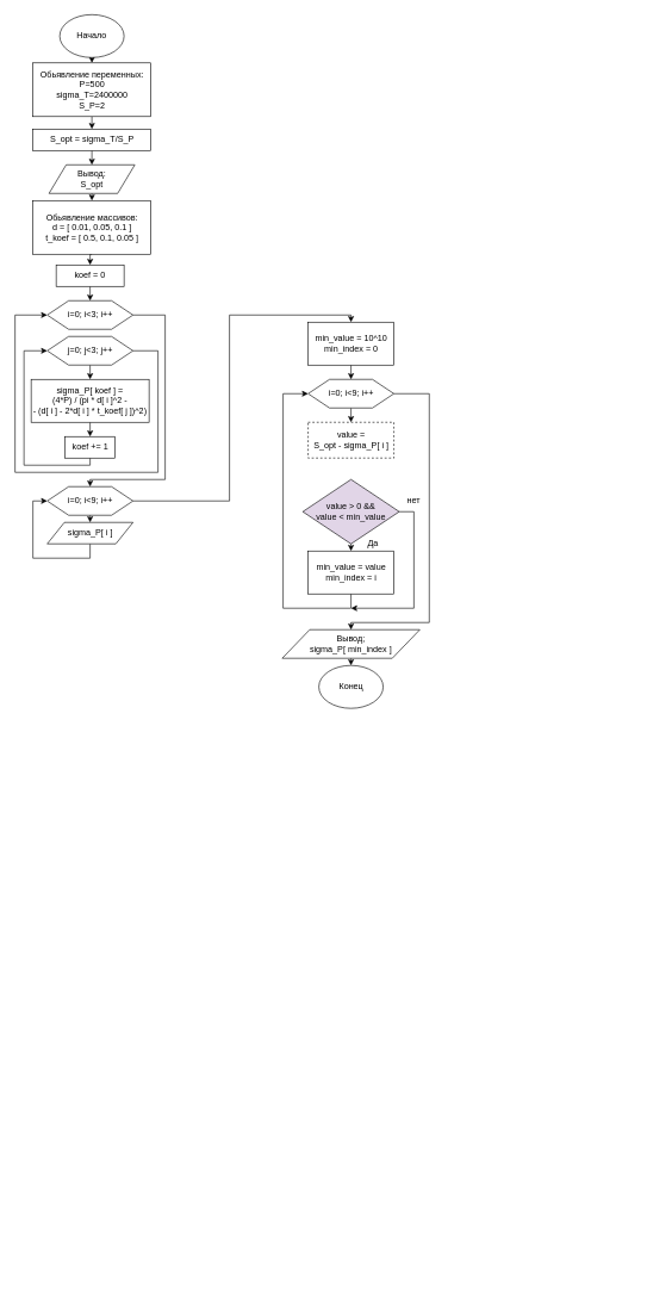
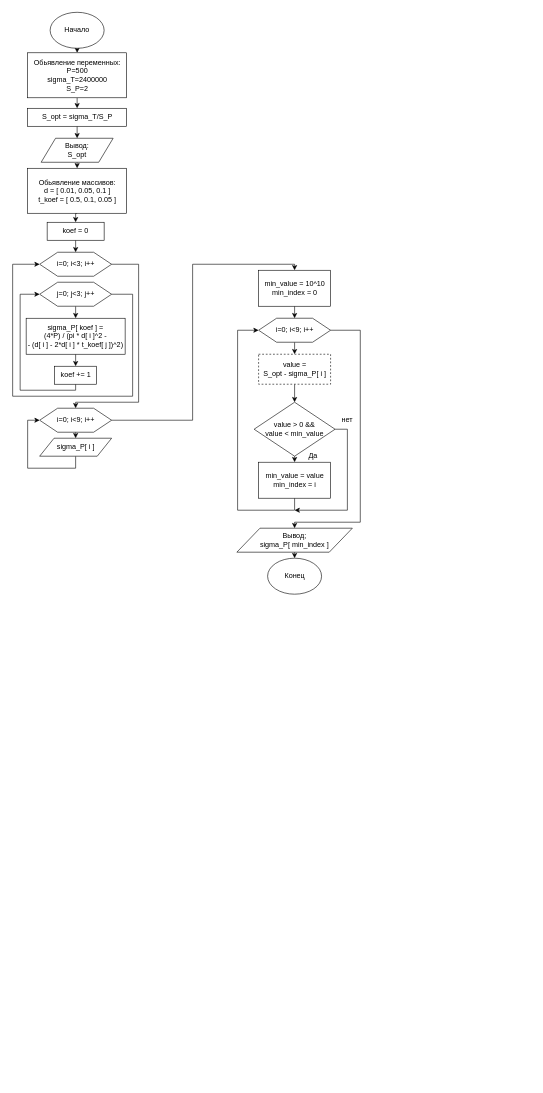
  <mxCell id="0" />
  <mxCell id="1" parent="0" />
  <mxCell id="2" style="edgeStyle=orthogonalEdgeStyle;rounded=0;orthogonalLoop=1;jettySize=auto;html=1;exitX=1;exitY=0.5;exitDx=0;exitDy=0;" edge="1" parent="1"><mxGeometry relative="1" as="geometry"><Array as="points"><mxPoint x="883" y="1363" /><mxPoint x="883" y="1560" /><mxPoint x="793" y="1560" /></Array><mxPoint x="853" y="1362.5" as="sourcePoint" /></mxGeometry></mxCell>
  <mxCell id="3" style="edgeStyle=orthogonalEdgeStyle;rounded=0;orthogonalLoop=1;jettySize=auto;html=1;exitX=1;exitY=0.5;exitDx=0;exitDy=0;entryX=0;entryY=0.5;entryDx=0;entryDy=0;" edge="1" parent="1"><mxGeometry relative="1" as="geometry"><Array as="points"><mxPoint x="873" y="1400" /><mxPoint x="873" y="1550" /><mxPoint x="703" y="1550" /><mxPoint x="703" y="1363" /></Array><mxPoint x="733" y="1362.5" as="targetPoint" /></mxGeometry></mxCell>
  <mxCell id="4" style="edgeStyle=orthogonalEdgeStyle;rounded=0;orthogonalLoop=1;jettySize=auto;html=1;exitX=1;exitY=0.5;exitDx=0;exitDy=0;entryX=0.5;entryY=0;entryDx=0;entryDy=0;" edge="1" parent="1"><mxGeometry relative="1" as="geometry"><Array as="points"><mxPoint x="873" y="1623" /><mxPoint x="873" y="1700" /><mxPoint x="793" y="1700" /></Array><mxPoint x="853" y="1622.5" as="sourcePoint" /></mxGeometry></mxCell>
  <mxCell id="5" style="edgeStyle=orthogonalEdgeStyle;rounded=0;orthogonalLoop=1;jettySize=auto;html=1;exitX=1;exitY=0.5;exitDx=0;exitDy=0;" edge="1" parent="1"><mxGeometry relative="1" as="geometry"><Array as="points"><mxPoint x="873" y="1723" /><mxPoint x="873" y="1800" /><mxPoint x="793" y="1800" /></Array><mxPoint x="853" y="1722.5" as="sourcePoint" /></mxGeometry></mxCell>
  <mxCell id="6" style="edgeStyle=orthogonalEdgeStyle;rounded=0;orthogonalLoop=1;jettySize=auto;html=1;exitX=0.5;exitY=1;exitDx=0;exitDy=0;entryX=0.5;entryY=0;entryDx=0;entryDy=0;" edge="1" parent="1" source="7" target="9"><mxGeometry relative="1" as="geometry" /></mxCell>
  <mxCell id="7" value="Начало" style="ellipse;whiteSpace=wrap;html=1;" vertex="1" parent="1"><mxGeometry x="83" y="20" width="90" height="60" as="geometry" /></mxCell>
  <mxCell id="8" style="edgeStyle=orthogonalEdgeStyle;rounded=0;orthogonalLoop=1;jettySize=auto;html=1;exitX=0.5;exitY=1;exitDx=0;exitDy=0;entryX=0.5;entryY=0;entryDx=0;entryDy=0;" edge="1" parent="1" source="9" target="11"><mxGeometry relative="1" as="geometry" /></mxCell>
  <mxCell id="9" value="&lt;div&gt;Обьявление переменных:&lt;/div&gt;&lt;div&gt;P=500&lt;/div&gt;&lt;div&gt;sigma_T=2400000&lt;/div&gt;&lt;div&gt;S_P=2&lt;br&gt;&lt;/div&gt;" style="rounded=0;whiteSpace=wrap;html=1;" vertex="1" parent="1"><mxGeometry x="45.5" y="87.5" width="165" height="75" as="geometry" /></mxCell>
  <mxCell id="10" style="edgeStyle=orthogonalEdgeStyle;rounded=0;orthogonalLoop=1;jettySize=auto;html=1;exitX=0.5;exitY=1;exitDx=0;exitDy=0;entryX=0.5;entryY=0;entryDx=0;entryDy=0;" edge="1" parent="1" source="11" target="13"><mxGeometry relative="1" as="geometry" /></mxCell>
  <mxCell id="11" value="S_opt = sigma_T/S_P" style="rounded=0;whiteSpace=wrap;html=1;" vertex="1" parent="1"><mxGeometry x="45.5" y="180" width="165" height="30" as="geometry" /></mxCell>
  <mxCell id="12" style="edgeStyle=orthogonalEdgeStyle;rounded=0;orthogonalLoop=1;jettySize=auto;html=1;exitX=0.5;exitY=1;exitDx=0;exitDy=0;entryX=0.5;entryY=0;entryDx=0;entryDy=0;" edge="1" parent="1" source="13" target="15"><mxGeometry relative="1" as="geometry" /></mxCell>
  <mxCell id="13" value="&lt;div&gt;Вывод:&lt;/div&gt;&lt;div&gt;S_opt&lt;br&gt;&lt;/div&gt;" style="shape=parallelogram;perimeter=parallelogramPerimeter;whiteSpace=wrap;html=1;" vertex="1" parent="1"><mxGeometry x="68" y="230" width="120" height="40" as="geometry" /></mxCell>
  <mxCell id="14" style="edgeStyle=orthogonalEdgeStyle;rounded=0;orthogonalLoop=1;jettySize=auto;html=1;exitX=0.5;exitY=1;exitDx=0;exitDy=0;entryX=0.5;entryY=0;entryDx=0;entryDy=0;" edge="1" parent="1" source="15" target="44"><mxGeometry relative="1" as="geometry" /></mxCell>
  <mxCell id="15" value="&lt;div&gt;Обьявление массивов:&lt;/div&gt;d = [ 0.01, 0.05, 0.1 ]&lt;br&gt;&lt;div&gt;t_koef = [ 0.5, 0.1, 0.05 ]&lt;/div&gt;" style="rounded=0;whiteSpace=wrap;html=1;" vertex="1" parent="1"><mxGeometry x="45.5" y="280" width="165" height="75" as="geometry" /></mxCell>
  <mxCell id="16" style="edgeStyle=orthogonalEdgeStyle;rounded=0;orthogonalLoop=1;jettySize=auto;html=1;exitX=1;exitY=0.5;exitDx=0;exitDy=0;" edge="1" parent="1" source="17" target="25"><mxGeometry relative="1" as="geometry"><Array as="points"><mxPoint x="230.5" y="440" /><mxPoint x="230.5" y="670" /><mxPoint x="125.5" y="670" /></Array></mxGeometry></mxCell>
  <mxCell id="17" value="i=0; i&amp;lt;3; i++" style="shape=hexagon;perimeter=hexagonPerimeter2;whiteSpace=wrap;html=1;" vertex="1" parent="1"><mxGeometry x="65.5" y="420" width="120" height="40" as="geometry" /></mxCell>
  <mxCell id="18" style="edgeStyle=orthogonalEdgeStyle;rounded=0;orthogonalLoop=1;jettySize=auto;html=1;exitX=1;exitY=0.5;exitDx=0;exitDy=0;entryX=0;entryY=0.5;entryDx=0;entryDy=0;" edge="1" parent="1" source="20" target="17"><mxGeometry relative="1" as="geometry"><Array as="points"><mxPoint x="220.5" y="490" /><mxPoint x="220.5" y="660" /><mxPoint x="20.5" y="660" /><mxPoint x="20.5" y="440" /></Array></mxGeometry></mxCell>
  <mxCell id="19" style="edgeStyle=orthogonalEdgeStyle;rounded=0;orthogonalLoop=1;jettySize=auto;html=1;exitX=0.5;exitY=1;exitDx=0;exitDy=0;entryX=0.5;entryY=0;entryDx=0;entryDy=0;" edge="1" parent="1" source="20" target="22"><mxGeometry relative="1" as="geometry" /></mxCell>
  <mxCell id="20" value="j=0; j&amp;lt;3; j++" style="shape=hexagon;perimeter=hexagonPerimeter2;whiteSpace=wrap;html=1;" vertex="1" parent="1"><mxGeometry x="65.5" y="470" width="120" height="40" as="geometry" /></mxCell>
  <mxCell id="21" style="edgeStyle=orthogonalEdgeStyle;rounded=0;orthogonalLoop=1;jettySize=auto;html=1;exitX=0.5;exitY=1;exitDx=0;exitDy=0;entryX=0.5;entryY=0;entryDx=0;entryDy=0;" edge="1" parent="1" source="22" target="46"><mxGeometry relative="1" as="geometry" /></mxCell>
  <mxCell id="22" value="&lt;div&gt;sigma_P[ koef ] = &lt;br&gt;&lt;/div&gt;&lt;div&gt;(4*P) / (pi * d[ i ]^2 -&lt;/div&gt;&lt;div&gt;- (d[ i ] - 2*d[ i ] * t_koef[ j ])^2)&lt;/div&gt;" style="rounded=0;whiteSpace=wrap;html=1;" vertex="1" parent="1"><mxGeometry x="43" y="530" width="165" height="60" as="geometry" /></mxCell>
  <mxCell id="23" style="edgeStyle=orthogonalEdgeStyle;rounded=0;orthogonalLoop=1;jettySize=auto;html=1;exitX=0.5;exitY=1;exitDx=0;exitDy=0;entryX=0.5;entryY=0;entryDx=0;entryDy=0;" edge="1" parent="1" source="25" target="27"><mxGeometry relative="1" as="geometry" /></mxCell>
  <mxCell id="24" style="edgeStyle=orthogonalEdgeStyle;rounded=0;orthogonalLoop=1;jettySize=auto;html=1;exitX=1;exitY=0.5;exitDx=0;exitDy=0;entryX=0.5;entryY=0;entryDx=0;entryDy=0;" edge="1" parent="1" source="25" target="29"><mxGeometry relative="1" as="geometry"><Array as="points"><mxPoint x="320.5" y="700" /><mxPoint x="320.5" y="440" /><mxPoint x="490.5" y="440" /></Array></mxGeometry></mxCell>
  <mxCell id="25" value="i=0; i&amp;lt;9; i++" style="shape=hexagon;perimeter=hexagonPerimeter2;whiteSpace=wrap;html=1;" vertex="1" parent="1"><mxGeometry x="65.5" y="680" width="120" height="40" as="geometry" /></mxCell>
  <mxCell id="26" style="edgeStyle=orthogonalEdgeStyle;rounded=0;orthogonalLoop=1;jettySize=auto;html=1;exitX=0.5;exitY=1;exitDx=0;exitDy=0;entryX=0;entryY=0.5;entryDx=0;entryDy=0;" edge="1" parent="1" source="27" target="25"><mxGeometry relative="1" as="geometry" /></mxCell>
  <mxCell id="27" value="sigma_P[ i ]" style="shape=parallelogram;perimeter=parallelogramPerimeter;whiteSpace=wrap;html=1;" vertex="1" parent="1"><mxGeometry x="65.5" y="730" width="120" height="30" as="geometry" /></mxCell>
  <mxCell id="28" style="edgeStyle=orthogonalEdgeStyle;rounded=0;orthogonalLoop=1;jettySize=auto;html=1;exitX=0.5;exitY=1;exitDx=0;exitDy=0;entryX=0.5;entryY=0;entryDx=0;entryDy=0;" edge="1" parent="1" source="29" target="32"><mxGeometry relative="1" as="geometry" /></mxCell>
  <mxCell id="29" value="&lt;div&gt;min_value = 10^10&lt;/div&gt;&lt;div&gt;min_index = 0&lt;br&gt;&lt;/div&gt;" style="rounded=0;whiteSpace=wrap;html=1;" vertex="1" parent="1"><mxGeometry x="430.5" y="450" width="120" height="60" as="geometry" /></mxCell>
  <mxCell id="30" style="edgeStyle=orthogonalEdgeStyle;rounded=0;orthogonalLoop=1;jettySize=auto;html=1;exitX=1;exitY=0.5;exitDx=0;exitDy=0;entryX=0.5;entryY=0;entryDx=0;entryDy=0;" edge="1" parent="1" source="32" target="48"><mxGeometry relative="1" as="geometry"><Array as="points"><mxPoint x="600" y="550" /><mxPoint x="600" y="870" /><mxPoint x="490" y="870" /></Array><mxPoint x="491" y="880" as="targetPoint" /></mxGeometry></mxCell>
  <mxCell id="31" style="edgeStyle=orthogonalEdgeStyle;rounded=0;orthogonalLoop=1;jettySize=auto;html=1;exitX=0.5;exitY=1;exitDx=0;exitDy=0;entryX=0.5;entryY=0;entryDx=0;entryDy=0;" edge="1" parent="1" source="32" target="37"><mxGeometry relative="1" as="geometry" /></mxCell>
  <mxCell id="32" value="i=0; i&amp;lt;9; i++" style="shape=hexagon;perimeter=hexagonPerimeter2;whiteSpace=wrap;html=1;" vertex="1" parent="1"><mxGeometry x="430.5" y="530" width="120" height="40" as="geometry" /></mxCell>
  <mxCell id="33" style="edgeStyle=orthogonalEdgeStyle;rounded=0;orthogonalLoop=1;jettySize=auto;html=1;exitX=0.5;exitY=1;exitDx=0;exitDy=0;entryX=0.5;entryY=0;entryDx=0;entryDy=0;" edge="1" parent="1" source="35" target="39"><mxGeometry relative="1" as="geometry" /></mxCell>
  <mxCell id="34" style="edgeStyle=orthogonalEdgeStyle;rounded=0;orthogonalLoop=1;jettySize=auto;html=1;exitX=1;exitY=0.5;exitDx=0;exitDy=0;" edge="1" parent="1" source="35"><mxGeometry relative="1" as="geometry"><mxPoint x="490.5" y="850" as="targetPoint" /><Array as="points"><mxPoint x="578.5" y="715" /><mxPoint x="578.5" y="850" /></Array></mxGeometry></mxCell>
- <mxCell id="35" value="&lt;div&gt;value &amp;gt; 0 &amp;amp;&amp;amp;&lt;/div&gt;&lt;div&gt;value &amp;lt; min_value&lt;br&gt;&lt;/div&gt;" style="rhombus;whiteSpace=wrap;html=1;fillColor=#e1d5e7;" vertex="1" parent="1"><mxGeometry x="423" y="670" width="135" height="90" as="geometry" /></mxCell>
+ <mxCell id="35" value="&lt;div&gt;value &amp;gt; 0 &amp;amp;&amp;amp;&lt;/div&gt;&lt;div&gt;value &amp;lt; min_value&lt;br&gt;&lt;/div&gt;" style="rhombus;whiteSpace=wrap;html=1;" vertex="1" parent="1"><mxGeometry x="423" y="670" width="135" height="90" as="geometry" /></mxCell>
+ <mxCell id="36" style="edgeStyle=orthogonalEdgeStyle;rounded=0;orthogonalLoop=1;jettySize=auto;html=1;exitX=0.5;exitY=1;exitDx=0;exitDy=0;entryX=0.5;entryY=0;entryDx=0;entryDy=0;" edge="1" parent="1" source="37" target="35"><mxGeometry relative="1" as="geometry" /></mxCell>
  <mxCell id="37" value="&lt;div&gt;value = &lt;br&gt;&lt;/div&gt;&lt;div&gt;S_opt - sigma_P[ i ]&lt;/div&gt;" style="rounded=0;whiteSpace=wrap;html=1;dashed=1;" vertex="1" parent="1"><mxGeometry x="430.5" y="590" width="120" height="50" as="geometry" /></mxCell>
  <mxCell id="38" style="edgeStyle=orthogonalEdgeStyle;rounded=0;orthogonalLoop=1;jettySize=auto;html=1;exitX=0.5;exitY=1;exitDx=0;exitDy=0;entryX=0;entryY=0.5;entryDx=0;entryDy=0;" edge="1" parent="1" source="39" target="32"><mxGeometry relative="1" as="geometry"><Array as="points"><mxPoint x="490.5" y="850" /><mxPoint x="395.5" y="850" /><mxPoint x="395.5" y="550" /></Array></mxGeometry></mxCell>
  <mxCell id="39" value="&lt;div&gt;min_value = value&lt;/div&gt;&lt;div&gt;min_index = i&lt;/div&gt;" style="rounded=0;whiteSpace=wrap;html=1;" vertex="1" parent="1"><mxGeometry x="430.5" y="770" width="120" height="60" as="geometry" /></mxCell>
  <mxCell id="40" value="Да" style="text;html=1;align=center;verticalAlign=middle;resizable=0;points=[];autosize=1;" vertex="1" parent="1"><mxGeometry x="505.5" y="750" width="30" height="20" as="geometry" /></mxCell>
  <mxCell id="41" value="нет" style="text;html=1;align=center;verticalAlign=middle;resizable=0;points=[];autosize=1;" vertex="1" parent="1"><mxGeometry x="563" y="690" width="30" height="20" as="geometry" /></mxCell>
  <mxCell id="42" value="Конец" style="ellipse;whiteSpace=wrap;html=1;" vertex="1" parent="1"><mxGeometry x="445.5" y="930" width="90" height="60" as="geometry" /></mxCell>
  <mxCell id="43" style="edgeStyle=orthogonalEdgeStyle;rounded=0;orthogonalLoop=1;jettySize=auto;html=1;exitX=0.5;exitY=1;exitDx=0;exitDy=0;entryX=0.5;entryY=0;entryDx=0;entryDy=0;" edge="1" parent="1" source="44" target="17"><mxGeometry relative="1" as="geometry" /></mxCell>
  <mxCell id="44" value="koef = 0" style="rounded=0;whiteSpace=wrap;html=1;" vertex="1" parent="1"><mxGeometry x="78" y="370" width="95" height="30" as="geometry" /></mxCell>
  <mxCell id="45" style="edgeStyle=orthogonalEdgeStyle;rounded=0;orthogonalLoop=1;jettySize=auto;html=1;exitX=0.5;exitY=1;exitDx=0;exitDy=0;entryX=0;entryY=0.5;entryDx=0;entryDy=0;" edge="1" parent="1" source="46" target="20"><mxGeometry relative="1" as="geometry"><Array as="points"><mxPoint x="126" y="650" /><mxPoint x="33" y="650" /><mxPoint x="33" y="490" /></Array></mxGeometry></mxCell>
  <mxCell id="46" value="koef += 1" style="rounded=0;whiteSpace=wrap;html=1;" vertex="1" parent="1"><mxGeometry x="90.5" y="610" width="70" height="30" as="geometry" /></mxCell>
  <mxCell id="47" style="edgeStyle=orthogonalEdgeStyle;rounded=0;orthogonalLoop=1;jettySize=auto;html=1;exitX=0.5;exitY=1;exitDx=0;exitDy=0;entryX=0.5;entryY=0;entryDx=0;entryDy=0;" edge="1" parent="1" source="48" target="42"><mxGeometry relative="1" as="geometry" /></mxCell>
  <mxCell id="48" value="&lt;div&gt;Вывод;&lt;/div&gt;&lt;div&gt;sigma_P[ min_index ]&lt;br&gt;&lt;/div&gt;" style="shape=parallelogram;perimeter=parallelogramPerimeter;whiteSpace=wrap;html=1;" vertex="1" parent="1"><mxGeometry x="394.25" y="880" width="192.5" height="40" as="geometry" /></mxCell>
